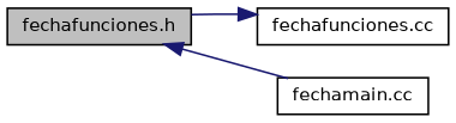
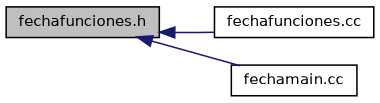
  digraph {
    rankdir=LR
    node [color=black fillcolor=white fontname=Helvetica fontsize=10 shape=record style=filled]
    edge [color=midnightblue dir=back fontname=Helvetica fontsize=10 labelfontname=Helvetica labelfontsize=10 style=solid]
    n1 [fillcolor=grey75 fontcolor=black height=0.2 label="fechafunciones.h" width=0.4]
    n2 [height=0.2 label="fechafunciones.cc" width=0.4]
    n3 [height=0.2 label="fechamain.cc" width=0.4]
-   n2 -> n1
+   n1 -> n2
    n1 -> n3
  }
